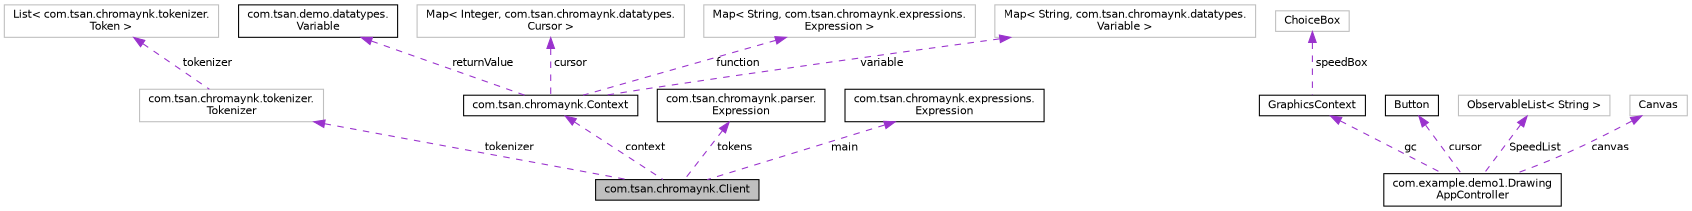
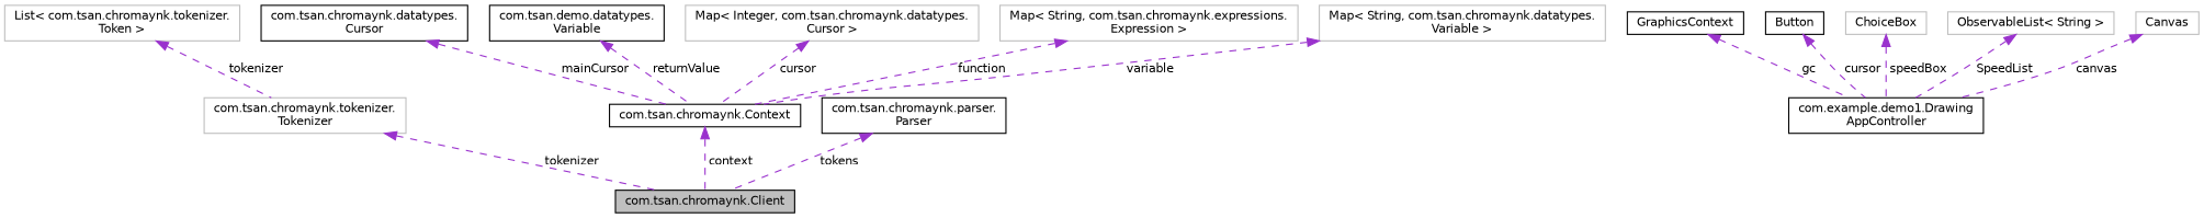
  digraph {
    rankdir=TB
    node [color=black fillcolor=white fontname=Helvetica fontsize=10 shape=record style=filled]
    edge [color=darkorchid3 dir=back fontname=Helvetica fontsize=10 labelfontname=Helvetica labelfontsize=10 style=dashed]
    n1 [fillcolor=grey75 fontcolor=black height=0.2 label="com.tsan.chromaynk.Client" width=0.4]
    n2 [color=grey75 height=0.2 label="com.tsan.chromaynk.tokenizer.\lTokenizer" width=0.4]
    n3 [color=grey75 height=0.2 label="List\< com.tsan.chromaynk.tokenizer.\lToken \>" width=0.4]
    n4 [height=0.2 label="com.tsan.chromaynk.Context" width=0.4]
    n5 [height=0.2 label="com.example.demo1.Drawing\lAppController" width=0.4]
    n6 [height=0.2 label=GraphicsContext width=0.4]
    n7 [height=0.2 label=Button width=0.4]
    n8 [color=grey75 height=0.2 label=ChoiceBox width=0.4]
    n9 [color=grey75 height=0.2 label="ObservableList\< String \>" width=0.4]
    n10 [color=grey75 height=0.2 label=Canvas width=0.4]
+   n11 [height=0.2 label="com.tsan.chromaynk.datatypes.\lCursor" width=0.4]
    n12 [height=0.2 label="com.tsan.demo.datatypes.\lVariable" width=0.4]
    n13 [color=grey75 height=0.2 label="Map\< Integer, com.tsan.chromaynk.datatypes.\lCursor \>" width=0.4]
    n14 [color=grey75 height=0.2 label="Map\< String, com.tsan.chromaynk.expressions.\lExpression \>" width=0.4]
    n15 [color=grey75 height=0.2 label="Map\< String, com.tsan.chromaynk.datatypes.\lVariable \>" width=0.4]
-   n16 [height=0.2 label="com.tsan.chromaynk.parser.\lExpression" width=0.4]
-   n17 [height=0.2 label="com.tsan.chromaynk.expressions.\lExpression" width=0.4]
+   n16 [height=0.2 label="com.tsan.chromaynk.parser.\lParser" width=0.4]
    n2 -> n1 [label=" tokenizer"]
    n3 -> n2 [label=" tokenizer"]
    n4 -> n1 [label=" context"]
    n6 -> n5 [label=" gc"]
    n7 -> n5 [label=" cursor"]
-   n8 -> n6 [label=" speedBox"]
+   n8 -> n5 [label=" speedBox"]
    n9 -> n5 [label=" SpeedList"]
    n10 -> n5 [label=" canvas"]
+   n11 -> n4 [label=" mainCursor"]
    n12 -> n4 [label=" returnValue"]
    n13 -> n4 [label=" cursor"]
    n14 -> n4 [label=" function"]
    n15 -> n4 [label=" variable"]
    n16 -> n1 [label=" tokens"]
-   n17 -> n1 [label=" main"]
  }
